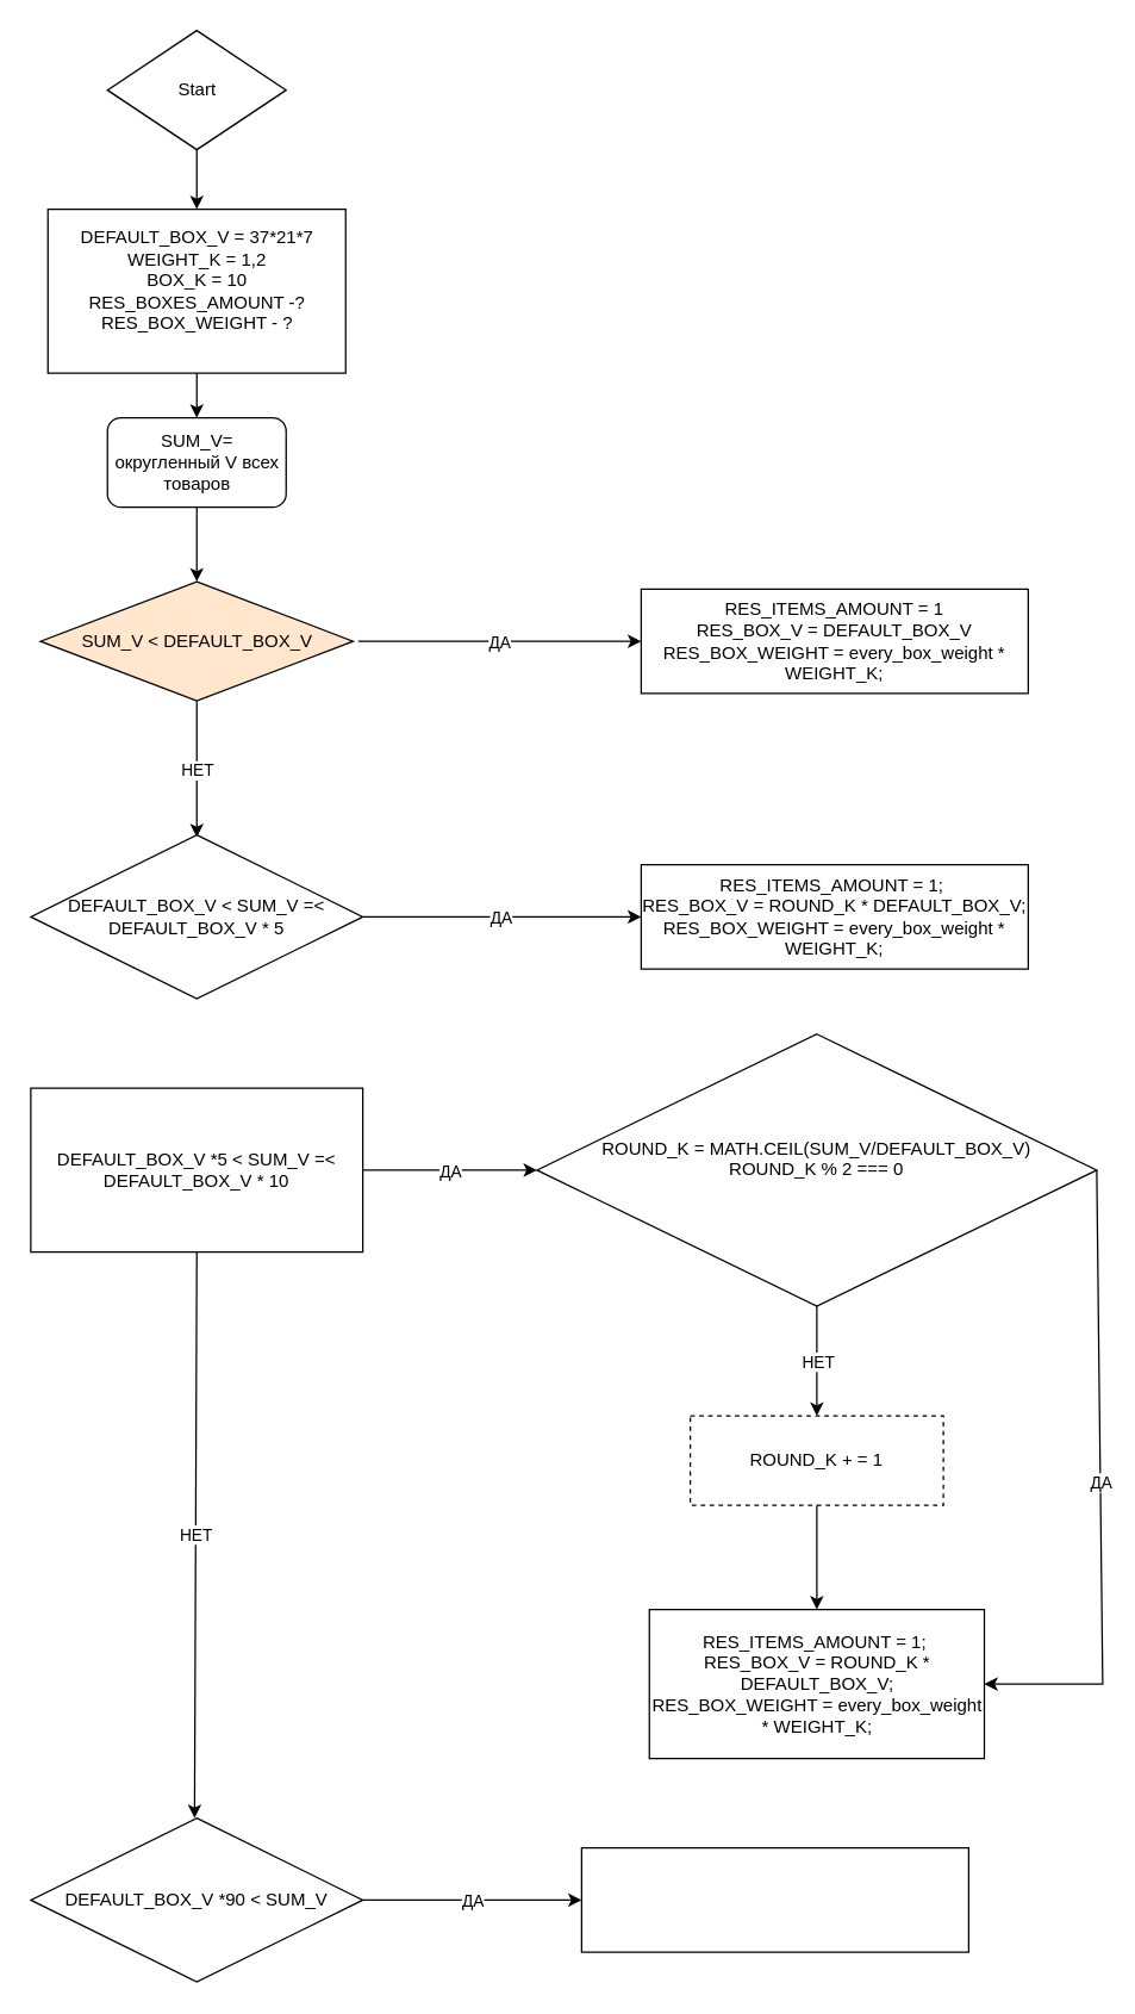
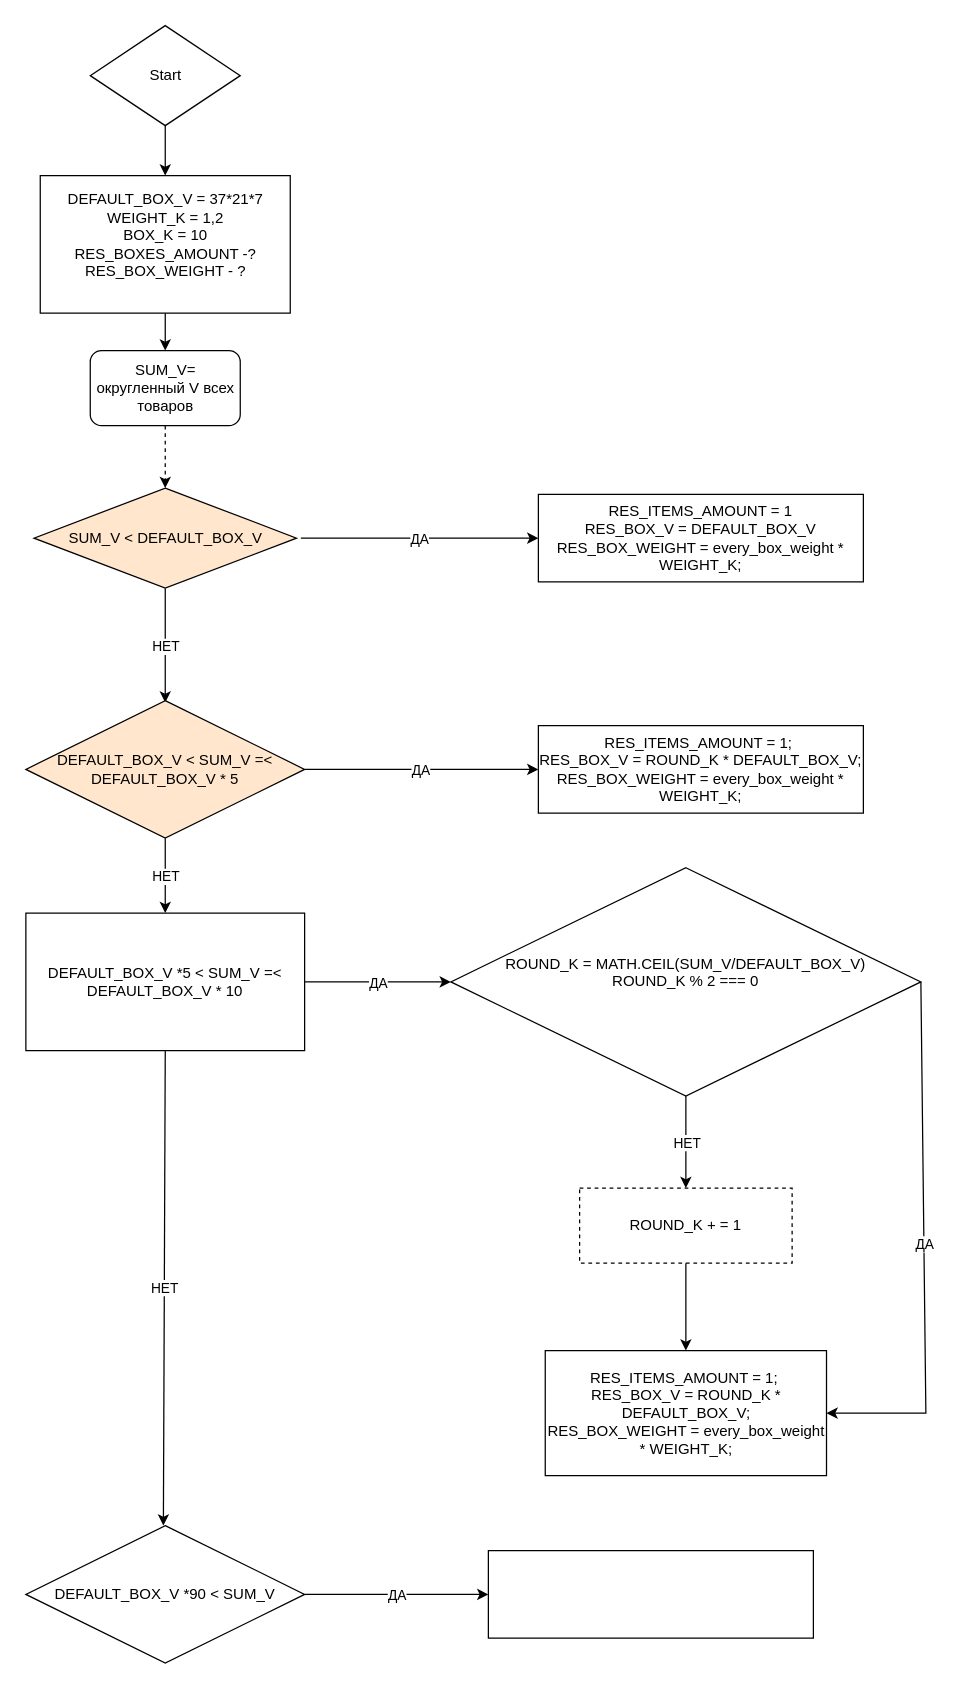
  <mxCell id="0" />
  <mxCell id="1" parent="0" />
- <mxCell id="2" value="" style="edgeStyle=orthogonalEdgeStyle;rounded=0;orthogonalLoop=1;jettySize=auto;html=1;" parent="1" source="3" target="4" edge="1"><mxGeometry relative="1" as="geometry" /></mxCell>
+ <mxCell id="2" value="" style="edgeStyle=orthogonalEdgeStyle;rounded=0;orthogonalLoop=1;jettySize=auto;html=1;dashed=1;" parent="1" source="3" target="4" edge="1"><mxGeometry relative="1" as="geometry" /></mxCell>
  <mxCell id="3" value="SUM_V= округленный V всех товаров" style="whiteSpace=wrap;html=1;rounded=1;" parent="1" vertex="1"><mxGeometry x="71.5" y="280" width="120" height="60" as="geometry" /></mxCell>
  <mxCell id="4" value="SUM_V &amp;lt; DEFAULT_BOX_V" style="rhombus;whiteSpace=wrap;html=1;fillColor=#ffe6cc;" parent="1" vertex="1"><mxGeometry x="26.5" y="390" width="210" height="80" as="geometry" /></mxCell>
  <mxCell id="5" value="" style="edgeStyle=orthogonalEdgeStyle;rounded=0;orthogonalLoop=1;jettySize=auto;html=1;" parent="1" source="6" target="3" edge="1"><mxGeometry relative="1" as="geometry" /></mxCell>
  <mxCell id="6" value="&lt;div&gt;DEFAULT_BOX_V = 37*21*7&lt;/div&gt;&lt;div&gt;WEIGHT_K = 1,2&lt;/div&gt;&lt;div&gt;BOX_K = 10&lt;/div&gt;&lt;div&gt;RES_BOXES_AMOUNT -?&lt;/div&gt;&lt;div&gt;RES_BOX_WEIGHT - ?&lt;/div&gt;&lt;div&gt;&lt;br&gt;&lt;/div&gt;" style="rounded=0;whiteSpace=wrap;html=1;" parent="1" vertex="1"><mxGeometry x="31.5" y="140" width="200" height="110" as="geometry" /></mxCell>
  <mxCell id="7" value="" style="edgeStyle=orthogonalEdgeStyle;rounded=0;orthogonalLoop=1;jettySize=auto;html=1;" parent="1" source="8" target="6" edge="1"><mxGeometry relative="1" as="geometry" /></mxCell>
  <mxCell id="8" value="Start" style="rhombus;whiteSpace=wrap;html=1;" parent="1" vertex="1"><mxGeometry x="71.5" y="20" width="120" height="80" as="geometry" /></mxCell>
  <mxCell id="9" value="" style="endArrow=classic;html=1;rounded=0;exitX=0.5;exitY=1;exitDx=0;exitDy=0;" parent="1" source="4" edge="1"><mxGeometry relative="1" as="geometry"><mxPoint x="259.5" y="560" as="sourcePoint" /><mxPoint x="131.5" y="561.6" as="targetPoint" /></mxGeometry></mxCell>
  <mxCell id="10" value="НЕТ" style="edgeLabel;resizable=0;html=1;;align=center;verticalAlign=middle;" parent="9" connectable="0" vertex="1"><mxGeometry relative="1" as="geometry" /></mxCell>
  <mxCell id="11" value="&lt;div&gt;RES_ITEMS_AMOUNT = 1&lt;/div&gt;&lt;div&gt;RES_BOX_V = DEFAULT_BOX_V&lt;/div&gt;&lt;div&gt;RES_BOX_WEIGHT = every_box_weight * WEIGHT_K;&lt;/div&gt;" style="rounded=0;whiteSpace=wrap;html=1;" parent="1" vertex="1"><mxGeometry x="430" y="395" width="260" height="70" as="geometry" /></mxCell>
  <mxCell id="12" value="" style="endArrow=classic;html=1;rounded=0;" parent="1" target="11" edge="1"><mxGeometry relative="1" as="geometry"><mxPoint x="240" y="430" as="sourcePoint" /><mxPoint x="450" y="390" as="targetPoint" /></mxGeometry></mxCell>
  <mxCell id="13" value="ДА" style="edgeLabel;html=1;align=center;verticalAlign=middle;resizable=0;points=[];" parent="12" vertex="1" connectable="0"><mxGeometry x="-0.011" relative="1" as="geometry"><mxPoint as="offset" /></mxGeometry></mxCell>
- <mxCell id="14" value="DEFAULT_BOX_V &amp;lt;&lt;span style=&quot;background-color: initial;&quot;&gt;&amp;nbsp;SUM_V =&amp;lt; DEFAULT_BOX_V&amp;nbsp;* 5&lt;/span&gt;" style="rhombus;whiteSpace=wrap;html=1;" vertex="1" parent="1"><mxGeometry x="20" y="560" width="223" height="110" as="geometry" /></mxCell>
+ <mxCell id="14" value="DEFAULT_BOX_V &amp;lt;&lt;span style=&quot;background-color: initial;&quot;&gt;&amp;nbsp;SUM_V =&amp;lt; DEFAULT_BOX_V&amp;nbsp;* 5&lt;/span&gt;" style="rhombus;whiteSpace=wrap;html=1;fillColor=#ffe6cc;" vertex="1" parent="1"><mxGeometry x="20" y="560" width="223" height="110" as="geometry" /></mxCell>
+ <mxCell id="15" value="" style="endArrow=classic;html=1;rounded=0;exitX=0.5;exitY=1;exitDx=0;exitDy=0;entryX=0.5;entryY=0;entryDx=0;entryDy=0;" edge="1" parent="1" source="14" target="19"><mxGeometry relative="1" as="geometry"><mxPoint x="259.5" y="730" as="sourcePoint" /><mxPoint x="131.5" y="731.6" as="targetPoint" /></mxGeometry></mxCell>
+ <mxCell id="16" value="НЕТ" style="edgeLabel;resizable=0;html=1;;align=center;verticalAlign=middle;" connectable="0" vertex="1" parent="15"><mxGeometry relative="1" as="geometry" /></mxCell>
  <mxCell id="17" value="" style="endArrow=classic;html=1;rounded=0;exitX=1;exitY=0.5;exitDx=0;exitDy=0;entryX=0;entryY=0.5;entryDx=0;entryDy=0;" edge="1" parent="1" source="14" target="36"><mxGeometry relative="1" as="geometry"><mxPoint x="243" y="614.5" as="sourcePoint" /><mxPoint x="390" y="690" as="targetPoint" /></mxGeometry></mxCell>
  <mxCell id="18" value="ДА" style="edgeLabel;html=1;align=center;verticalAlign=middle;resizable=0;points=[];" vertex="1" connectable="0" parent="17"><mxGeometry x="-0.011" relative="1" as="geometry"><mxPoint as="offset" /></mxGeometry></mxCell>
  <mxCell id="19" value="DEFAULT_BOX_V *5 &amp;lt; SUM_V =&amp;lt; DEFAULT_BOX_V&amp;nbsp;* 10" style="whiteSpace=wrap;html=1;rounded=0;" vertex="1" parent="1"><mxGeometry x="20" y="730" width="223" height="110" as="geometry" /></mxCell>
  <mxCell id="20" value="" style="endArrow=classic;html=1;rounded=0;exitX=0.5;exitY=1;exitDx=0;exitDy=0;" edge="1" parent="1" source="19"><mxGeometry relative="1" as="geometry"><mxPoint x="356.5" y="1430" as="sourcePoint" /><mxPoint x="130" y="1220" as="targetPoint" /></mxGeometry></mxCell>
  <mxCell id="21" value="НЕТ" style="edgeLabel;resizable=0;html=1;;align=center;verticalAlign=middle;" connectable="0" vertex="1" parent="20"><mxGeometry relative="1" as="geometry" /></mxCell>
  <mxCell id="22" value="" style="endArrow=classic;html=1;rounded=0;entryX=0;entryY=0.5;entryDx=0;entryDy=0;exitX=1;exitY=0.5;exitDx=0;exitDy=0;" edge="1" parent="1" source="19" target="28"><mxGeometry relative="1" as="geometry"><mxPoint x="366.5" y="1320" as="sourcePoint" /><mxPoint x="370" y="1085" as="targetPoint" /></mxGeometry></mxCell>
  <mxCell id="23" value="ДА" style="edgeLabel;html=1;align=center;verticalAlign=middle;resizable=0;points=[];" vertex="1" connectable="0" parent="22"><mxGeometry x="-0.011" relative="1" as="geometry"><mxPoint as="offset" /></mxGeometry></mxCell>
  <mxCell id="24" value="DEFAULT_BOX_V *90 &amp;lt; SUM_V" style="rhombus;whiteSpace=wrap;html=1;" vertex="1" parent="1"><mxGeometry x="20" y="1220" width="223" height="110" as="geometry" /></mxCell>
  <mxCell id="25" value="" style="endArrow=classic;html=1;rounded=0;entryX=0;entryY=0.5;entryDx=0;entryDy=0;exitX=1;exitY=0.5;exitDx=0;exitDy=0;" edge="1" parent="1" source="24" target="27"><mxGeometry relative="1" as="geometry"><mxPoint x="396.5" y="1510" as="sourcePoint" /><mxPoint x="436.5" y="1484.5" as="targetPoint" /></mxGeometry></mxCell>
  <mxCell id="26" value="ДА" style="edgeLabel;html=1;align=center;verticalAlign=middle;resizable=0;points=[];" vertex="1" connectable="0" parent="25"><mxGeometry x="-0.011" relative="1" as="geometry"><mxPoint as="offset" /></mxGeometry></mxCell>
  <mxCell id="27" value="" style="rounded=0;whiteSpace=wrap;html=1;" vertex="1" parent="1"><mxGeometry x="390" y="1240" width="260" height="70" as="geometry" /></mxCell>
  <mxCell id="28" value="&lt;div&gt;ROUND_K = MATH.CEIL(SUM_V/DEFAULT_BOX_V)&lt;/div&gt;&lt;div&gt;ROUND_K % 2 === 0&lt;/div&gt;&lt;div&gt;&lt;br&gt;&lt;/div&gt;" style="rhombus;whiteSpace=wrap;html=1;" vertex="1" parent="1"><mxGeometry x="360" y="693.75" width="376" height="182.5" as="geometry" /></mxCell>
  <mxCell id="29" value="" style="endArrow=classic;html=1;rounded=0;exitX=1;exitY=0.5;exitDx=0;exitDy=0;" edge="1" parent="1" source="28" target="34"><mxGeometry relative="1" as="geometry"><mxPoint x="454" y="1311.25" as="sourcePoint" /><mxPoint x="890" y="1636.25" as="targetPoint" /><Array as="points"><mxPoint x="740" y="1130" /></Array></mxGeometry></mxCell>
  <mxCell id="30" value="ДА" style="edgeLabel;html=1;align=center;verticalAlign=middle;resizable=0;points=[];" vertex="1" connectable="0" parent="29"><mxGeometry x="-0.011" relative="1" as="geometry"><mxPoint as="offset" /></mxGeometry></mxCell>
  <mxCell id="31" value="" style="endArrow=classic;html=1;rounded=0;exitX=0.5;exitY=1;exitDx=0;exitDy=0;" edge="1" parent="1" source="28" target="33"><mxGeometry relative="1" as="geometry"><mxPoint x="342" y="1536.25" as="sourcePoint" /><mxPoint x="664" y="1456.25" as="targetPoint" /></mxGeometry></mxCell>
  <mxCell id="32" value="НЕТ" style="edgeLabel;resizable=0;html=1;;align=center;verticalAlign=middle;" connectable="0" vertex="1" parent="31"><mxGeometry relative="1" as="geometry" /></mxCell>
  <mxCell id="33" value="ROUND_K + = 1" style="rounded=0;whiteSpace=wrap;html=1;dashed=1;" vertex="1" parent="1"><mxGeometry x="463" y="950" width="170" height="60" as="geometry" /></mxCell>
  <mxCell id="34" value="&lt;div&gt;RES_ITEMS_AMOUNT = 1;&amp;nbsp;&lt;/div&gt;&lt;div&gt;RES_BOX_V = ROUND_K * DEFAULT_BOX_V;&lt;/div&gt;&lt;div&gt;RES_BOX_WEIGHT = every_box_weight * WEIGHT_K;&lt;/div&gt;" style="rounded=0;whiteSpace=wrap;html=1;" vertex="1" parent="1"><mxGeometry x="435.5" y="1080" width="225" height="100" as="geometry" /></mxCell>
  <mxCell id="35" value="" style="endArrow=classic;html=1;rounded=0;exitX=0.5;exitY=1;exitDx=0;exitDy=0;entryX=0.5;entryY=0;entryDx=0;entryDy=0;" edge="1" parent="1" source="33" target="34"><mxGeometry width="50" height="50" relative="1" as="geometry"><mxPoint x="490" y="1526.25" as="sourcePoint" /><mxPoint x="540" y="1476.25" as="targetPoint" /></mxGeometry></mxCell>
  <mxCell id="36" value="&lt;div&gt;RES_ITEMS_AMOUNT = 1;&amp;nbsp;&lt;/div&gt;&lt;div&gt;RES_BOX_V = ROUND_K * DEFAULT_BOX_V;&lt;/div&gt;&lt;div&gt;RES_BOX_WEIGHT = every_box_weight * WEIGHT_K;&lt;/div&gt;" style="rounded=0;whiteSpace=wrap;html=1;" vertex="1" parent="1"><mxGeometry x="430" y="580" width="260" height="70" as="geometry" /></mxCell>
